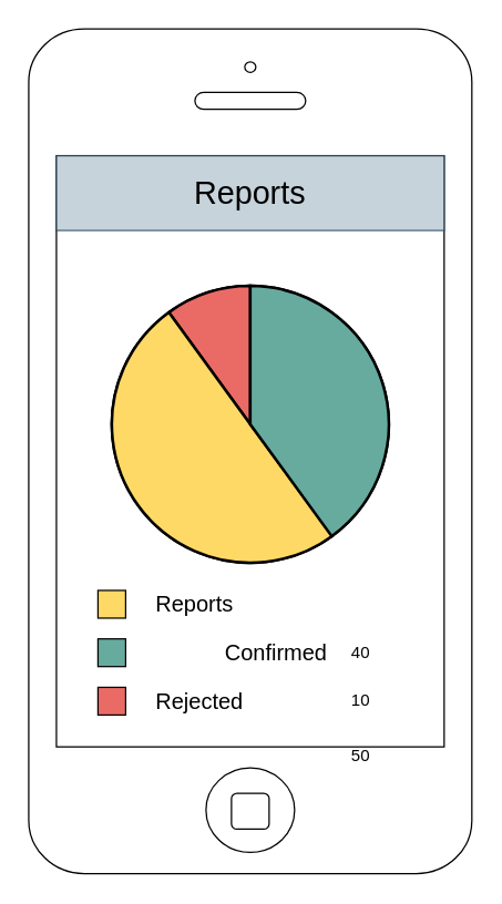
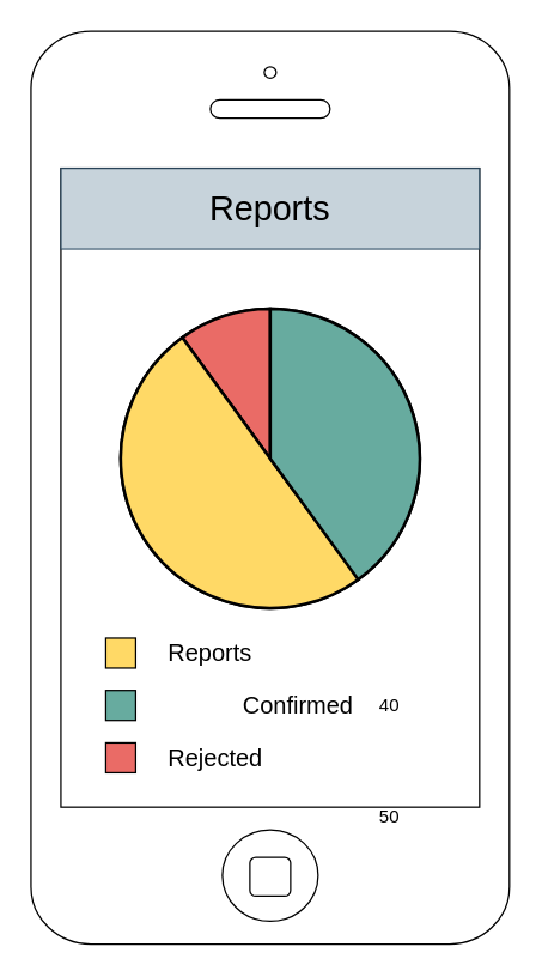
  <mxCell id="0" />
  <mxCell id="1" parent="0" />
  <mxCell id="2" value="" style="html=1;verticalLabelPosition=bottom;labelBackgroundColor=#ffffff;verticalAlign=top;shadow=0;dashed=0;strokeWidth=1;shape=mxgraph.ios7.misc.iphone;gradientColor=none;fillColor=#FFFFFF;" parent="1" vertex="1"><mxGeometry x="20" y="20.5" width="320" height="610" as="geometry" /></mxCell>
  <mxCell id="3" value="Reports" style="text;html=1;align=center;verticalAlign=middle;whiteSpace=wrap;rounded=0;fontSize=23;opacity=80;fillColor=#bac8d3;strokeColor=#23445d;" parent="1" vertex="1"><mxGeometry x="40" y="112" width="280" height="54" as="geometry" /></mxCell>
  <mxCell id="4" value="" style="verticalLabelPosition=bottom;shadow=0;dashed=0;align=center;html=1;verticalAlign=top;strokeWidth=1;shape=mxgraph.mockup.graphics.pieChart;strokeColor=#000000;parts=10,50,40;partColors=#EA6B66,#FFD966,#67AB9F;strokeWidth=2;gradientColor=none;part=0;partsCount=3;" vertex="1" parent="1"><mxGeometry x="80" y="206" width="200" height="200" as="geometry" /></mxCell>
  <mxCell id="5" value="" style="whiteSpace=wrap;html=1;aspect=fixed;shadow=0;gradientColor=none;fillColor=#FFD966;" vertex="1" parent="1"><mxGeometry x="70" y="426" width="20" height="20" as="geometry" /></mxCell>
  <mxCell id="6" value="" style="whiteSpace=wrap;html=1;aspect=fixed;shadow=0;gradientColor=none;fillColor=#67AB9F;" vertex="1" parent="1"><mxGeometry x="70" y="461" width="20" height="20" as="geometry" /></mxCell>
  <mxCell id="7" value="" style="whiteSpace=wrap;html=1;aspect=fixed;shadow=0;gradientColor=none;fillColor=#EA6B66;" vertex="1" parent="1"><mxGeometry x="70" y="496" width="20" height="20" as="geometry" /></mxCell>
  <mxCell id="8" value="&lt;font style=&quot;font-size: 16px&quot;&gt;Reports&lt;/font&gt;" style="text;html=1;strokeColor=none;fillColor=none;align=left;verticalAlign=middle;whiteSpace=wrap;rounded=0;shadow=0;" vertex="1" parent="1"><mxGeometry x="110" y="426" width="40" height="20" as="geometry" /></mxCell>
  <mxCell id="9" value="&lt;font style=&quot;font-size: 16px&quot;&gt;Confirmed&lt;/font&gt;" style="text;html=1;strokeColor=none;fillColor=none;align=left;verticalAlign=middle;whiteSpace=wrap;rounded=0;shadow=0;" vertex="1" parent="1"><mxGeometry x="160" y="461" width="40" height="20" as="geometry" /></mxCell>
  <mxCell id="10" value="&lt;font style=&quot;font-size: 16px&quot;&gt;Rejected&lt;/font&gt;" style="text;html=1;strokeColor=none;fillColor=none;align=left;verticalAlign=middle;whiteSpace=wrap;rounded=0;shadow=0;" vertex="1" parent="1"><mxGeometry x="110" y="496" width="40" height="20" as="geometry" /></mxCell>
  <mxCell id="11" value="50" style="text;html=1;strokeColor=none;fillColor=none;align=center;verticalAlign=middle;whiteSpace=wrap;rounded=0;shadow=0;" vertex="1" parent="1"><mxGeometry x="240" y="536" width="40" height="20" as="geometry" /></mxCell>
  <mxCell id="12" value="40" style="text;html=1;strokeColor=none;fillColor=none;align=center;verticalAlign=middle;whiteSpace=wrap;rounded=0;shadow=0;" vertex="1" parent="1"><mxGeometry x="240" y="461" width="40" height="20" as="geometry" /></mxCell>
- <mxCell id="13" value="10" style="text;html=1;strokeColor=none;fillColor=none;align=center;verticalAlign=middle;whiteSpace=wrap;rounded=0;shadow=0;" vertex="1" parent="1"><mxGeometry x="240" y="496" width="40" height="20" as="geometry" /></mxCell>
